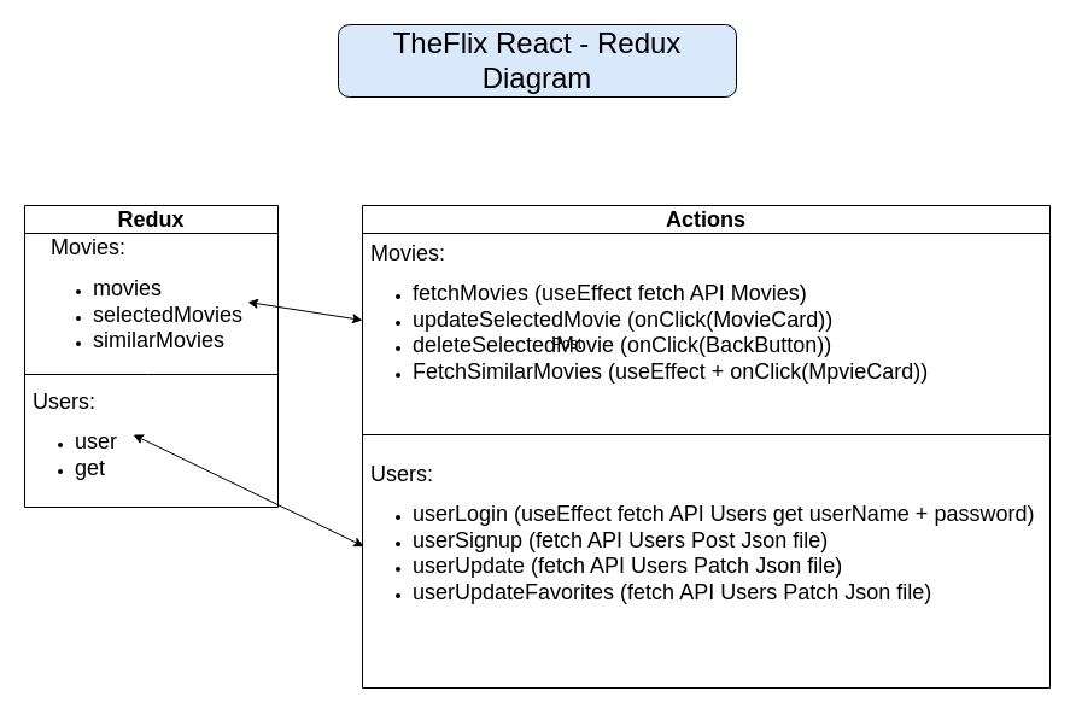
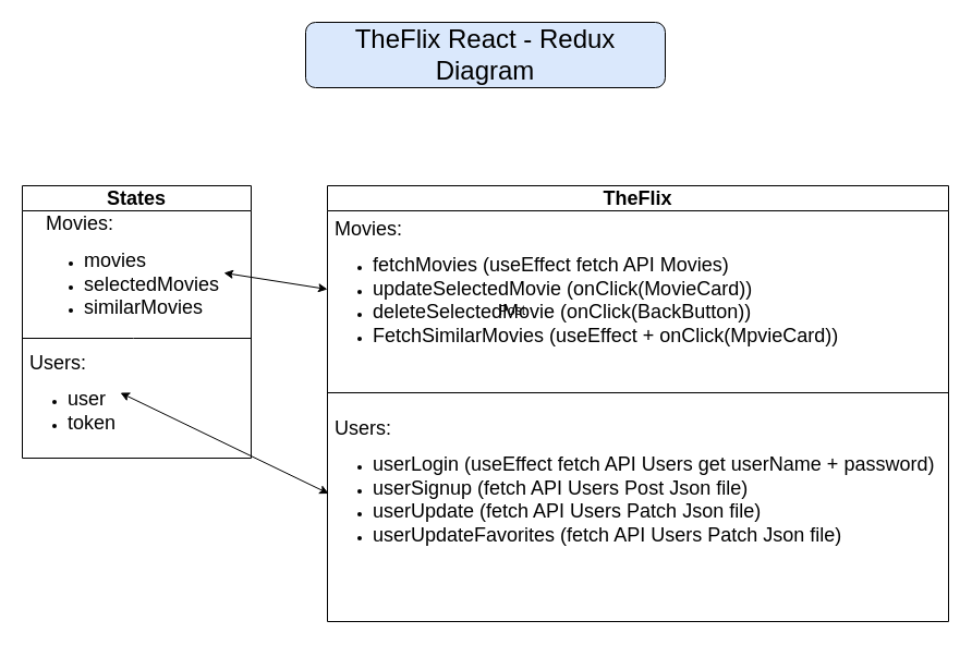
  <mxCell id="0" />
  <mxCell id="1" parent="0" />
- <mxCell id="2" value="&lt;font style=&quot;font-size: 18px;&quot;&gt;Redux&lt;/font&gt;" style="swimlane;whiteSpace=wrap;html=1;" vertex="1" parent="1"><mxGeometry y="170" width="210" height="250" as="geometry" x="20" /></mxCell>
+ <mxCell id="2" value="&lt;font style=&quot;font-size: 18px;&quot;&gt;States&lt;/font&gt;" style="swimlane;whiteSpace=wrap;html=1;" vertex="1" parent="1"><mxGeometry y="170" width="210" height="250" as="geometry" x="20" /></mxCell>
  <mxCell id="3" value="&lt;div&gt;&lt;span style=&quot;font-size: 18px;&quot;&gt;&amp;nbsp;Movies:&lt;/span&gt;&lt;/div&gt;&lt;ul&gt;&lt;li&gt;&lt;span style=&quot;background-color: initial;&quot;&gt;&lt;font style=&quot;font-size: 18px;&quot;&gt;movies&lt;/font&gt;&lt;/span&gt;&lt;/li&gt;&lt;li&gt;&lt;span style=&quot;background-color: initial;&quot;&gt;&lt;font style=&quot;font-size: 18px;&quot;&gt;selectedMovies&lt;/font&gt;&lt;/span&gt;&lt;/li&gt;&lt;li&gt;&lt;span style=&quot;background-color: initial;&quot;&gt;&lt;font style=&quot;font-size: 18px;&quot;&gt;similarMovies&lt;/font&gt;&lt;/span&gt;&lt;/li&gt;&lt;/ul&gt;" style="text;strokeColor=none;fillColor=none;html=1;whiteSpace=wrap;verticalAlign=middle;overflow=hidden;shadow=0;" vertex="1" parent="2"><mxGeometry x="15" y="20" width="170" height="120" as="geometry" /></mxCell>
- <mxCell id="4" value="&lt;div&gt;&lt;span style=&quot;font-size: 18px;&quot;&gt;&amp;nbsp;Users:&lt;/span&gt;&lt;/div&gt;&lt;ul&gt;&lt;li&gt;&lt;font style=&quot;font-size: 18px;&quot;&gt;user&lt;/font&gt;&lt;/li&gt;&lt;li&gt;&lt;font style=&quot;font-size: 18px;&quot;&gt;get&lt;/font&gt;&lt;/li&gt;&lt;/ul&gt;" style="text;strokeColor=none;fillColor=none;html=1;whiteSpace=wrap;verticalAlign=middle;overflow=hidden;" vertex="1" parent="2"><mxGeometry y="150" width="90" height="80" as="geometry" /></mxCell>
+ <mxCell id="4" value="&lt;div&gt;&lt;span style=&quot;font-size: 18px;&quot;&gt;&amp;nbsp;Users:&lt;/span&gt;&lt;/div&gt;&lt;ul&gt;&lt;li&gt;&lt;font style=&quot;font-size: 18px;&quot;&gt;user&lt;/font&gt;&lt;/li&gt;&lt;li&gt;&lt;font style=&quot;font-size: 18px;&quot;&gt;token&lt;/font&gt;&lt;/li&gt;&lt;/ul&gt;" style="text;strokeColor=none;fillColor=none;html=1;whiteSpace=wrap;verticalAlign=middle;overflow=hidden;" vertex="1" parent="2"><mxGeometry y="150" width="90" height="80" as="geometry" /></mxCell>
  <mxCell id="5" value="" style="endArrow=none;html=1;rounded=0;entryX=-0.022;entryY=0.119;entryDx=0;entryDy=0;entryPerimeter=0;" edge="1" parent="2"><mxGeometry width="50" height="50" relative="1" as="geometry"><mxPoint x="210" y="140" as="sourcePoint" /><mxPoint x="-1.821e-14" y="140.0" as="targetPoint" /><Array as="points"><mxPoint x="101.98" y="140" /></Array></mxGeometry></mxCell>
- <mxCell id="6" value="&lt;font style=&quot;font-size: 18px;&quot;&gt;Actions&lt;/font&gt;" style="swimlane;whiteSpace=wrap;html=1;" vertex="1" parent="1"><mxGeometry x="300" y="170" width="570" height="400" as="geometry" /></mxCell>
+ <mxCell id="6" value="&lt;font style=&quot;font-size: 18px;&quot;&gt;TheFlix&lt;/font&gt;" style="swimlane;whiteSpace=wrap;html=1;" vertex="1" parent="1"><mxGeometry x="300" y="170" width="570" height="400" as="geometry" /></mxCell>
  <mxCell id="7" value="&lt;div&gt;&lt;span style=&quot;font-size: 18px;&quot;&gt;&amp;nbsp;Movies:&lt;/span&gt;&lt;/div&gt;&lt;ul&gt;&lt;li&gt;&lt;span style=&quot;background-color: initial;&quot;&gt;&lt;font style=&quot;font-size: 18px;&quot;&gt;fetchMovies (useEffect fetch API Movies)&lt;/font&gt;&lt;/span&gt;&lt;/li&gt;&lt;li&gt;&lt;span style=&quot;background-color: initial;&quot;&gt;&lt;font style=&quot;font-size: 18px;&quot;&gt;updateSelectedMovie (onClick(MovieCard))&lt;/font&gt;&lt;/span&gt;&lt;/li&gt;&lt;li&gt;&lt;span style=&quot;background-color: initial;&quot;&gt;&lt;font style=&quot;font-size: 18px;&quot;&gt;deleteSelectedMovie (onClick(BackButton))&lt;/font&gt;&lt;/span&gt;&lt;/li&gt;&lt;li&gt;&lt;span style=&quot;background-color: initial;&quot;&gt;&lt;font style=&quot;font-size: 18px;&quot;&gt;FetchSimilarMovies (useEffect + onClick(MpvieCard))&lt;/font&gt;&lt;/span&gt;&lt;/li&gt;&lt;/ul&gt;" style="text;strokeColor=none;fillColor=none;html=1;whiteSpace=wrap;verticalAlign=middle;overflow=hidden;" vertex="1" parent="6"><mxGeometry y="10" width="480" height="170" as="geometry" /></mxCell>
  <mxCell id="8" value="&lt;div&gt;&lt;span style=&quot;font-size: 18px;&quot;&gt;&amp;nbsp;Users:&lt;/span&gt;&lt;/div&gt;&lt;ul&gt;&lt;li&gt;&lt;font style=&quot;font-size: 18px;&quot;&gt;userLogin (useEffect fetch API Users get userName + password)&lt;/font&gt;&lt;/li&gt;&lt;li&gt;&lt;font style=&quot;font-size: 18px;&quot;&gt;userSignup (fetch API Users Post Json file)&lt;/font&gt;&lt;/li&gt;&lt;li&gt;&lt;font style=&quot;font-size: 18px;&quot;&gt;&lt;font style=&quot;&quot;&gt;userUpdate&amp;nbsp;&lt;/font&gt;(fetch API Users Patch Json file)&lt;/font&gt;&lt;/li&gt;&lt;li&gt;&lt;font style=&quot;font-size: 18px;&quot;&gt;userUpdateFavorites&lt;font style=&quot;border-color: var(--border-color);&quot;&gt;&amp;nbsp;&lt;/font&gt;(fetch API Users Patch Json file)&amp;nbsp;&lt;/font&gt;&lt;/li&gt;&lt;/ul&gt;" style="text;strokeColor=none;fillColor=none;html=1;whiteSpace=wrap;verticalAlign=middle;overflow=hidden;" vertex="1" parent="6"><mxGeometry y="210" width="570" height="130" as="geometry" /></mxCell>
  <mxCell id="9" value="" style="endArrow=none;html=1;rounded=0;entryX=-0.022;entryY=0.119;entryDx=0;entryDy=0;entryPerimeter=0;" edge="1" parent="6"><mxGeometry width="50" height="50" relative="1" as="geometry"><mxPoint x="570" y="190" as="sourcePoint" /><mxPoint y="190.0" as="targetPoint" /></mxGeometry></mxCell>
  <mxCell id="10" value="" style="endArrow=classic;startArrow=classic;html=1;rounded=0;entryX=0;entryY=0.5;entryDx=0;entryDy=0;exitX=1;exitY=0.5;exitDx=0;exitDy=0;" edge="1" parent="1" source="3" target="7"><mxGeometry width="50" height="50" relative="1" as="geometry"><mxPoint x="250" y="120" as="sourcePoint" /><mxPoint x="490" y="260" as="targetPoint" /></mxGeometry></mxCell>
  <mxCell id="11" value="" style="endArrow=classic;startArrow=classic;html=1;rounded=0;exitX=1;exitY=0.5;exitDx=0;exitDy=0;entryX=0.002;entryY=0.558;entryDx=0;entryDy=0;entryPerimeter=0;" edge="1" parent="1" source="4" target="8"><mxGeometry width="50" height="50" relative="1" as="geometry"><mxPoint x="440" y="310" as="sourcePoint" /><mxPoint x="490" y="260" as="targetPoint" /></mxGeometry></mxCell>
  <mxCell id="12" value="Post" style="text;html=1;strokeColor=none;fillColor=none;align=center;verticalAlign=middle;whiteSpace=wrap;rounded=0;" vertex="1" parent="1"><mxGeometry x="440" y="270" width="60" height="30" as="geometry" /></mxCell>
  <mxCell id="13" value="&lt;font style=&quot;font-size: 24px;&quot;&gt;TheFlix React - Redux Diagram&lt;/font&gt;" style="rounded=1;whiteSpace=wrap;html=1;align=center;fillColor=#dae8fc;" vertex="1" parent="1"><mxGeometry x="280" width="330" height="60" as="geometry" y="20" /></mxCell>
